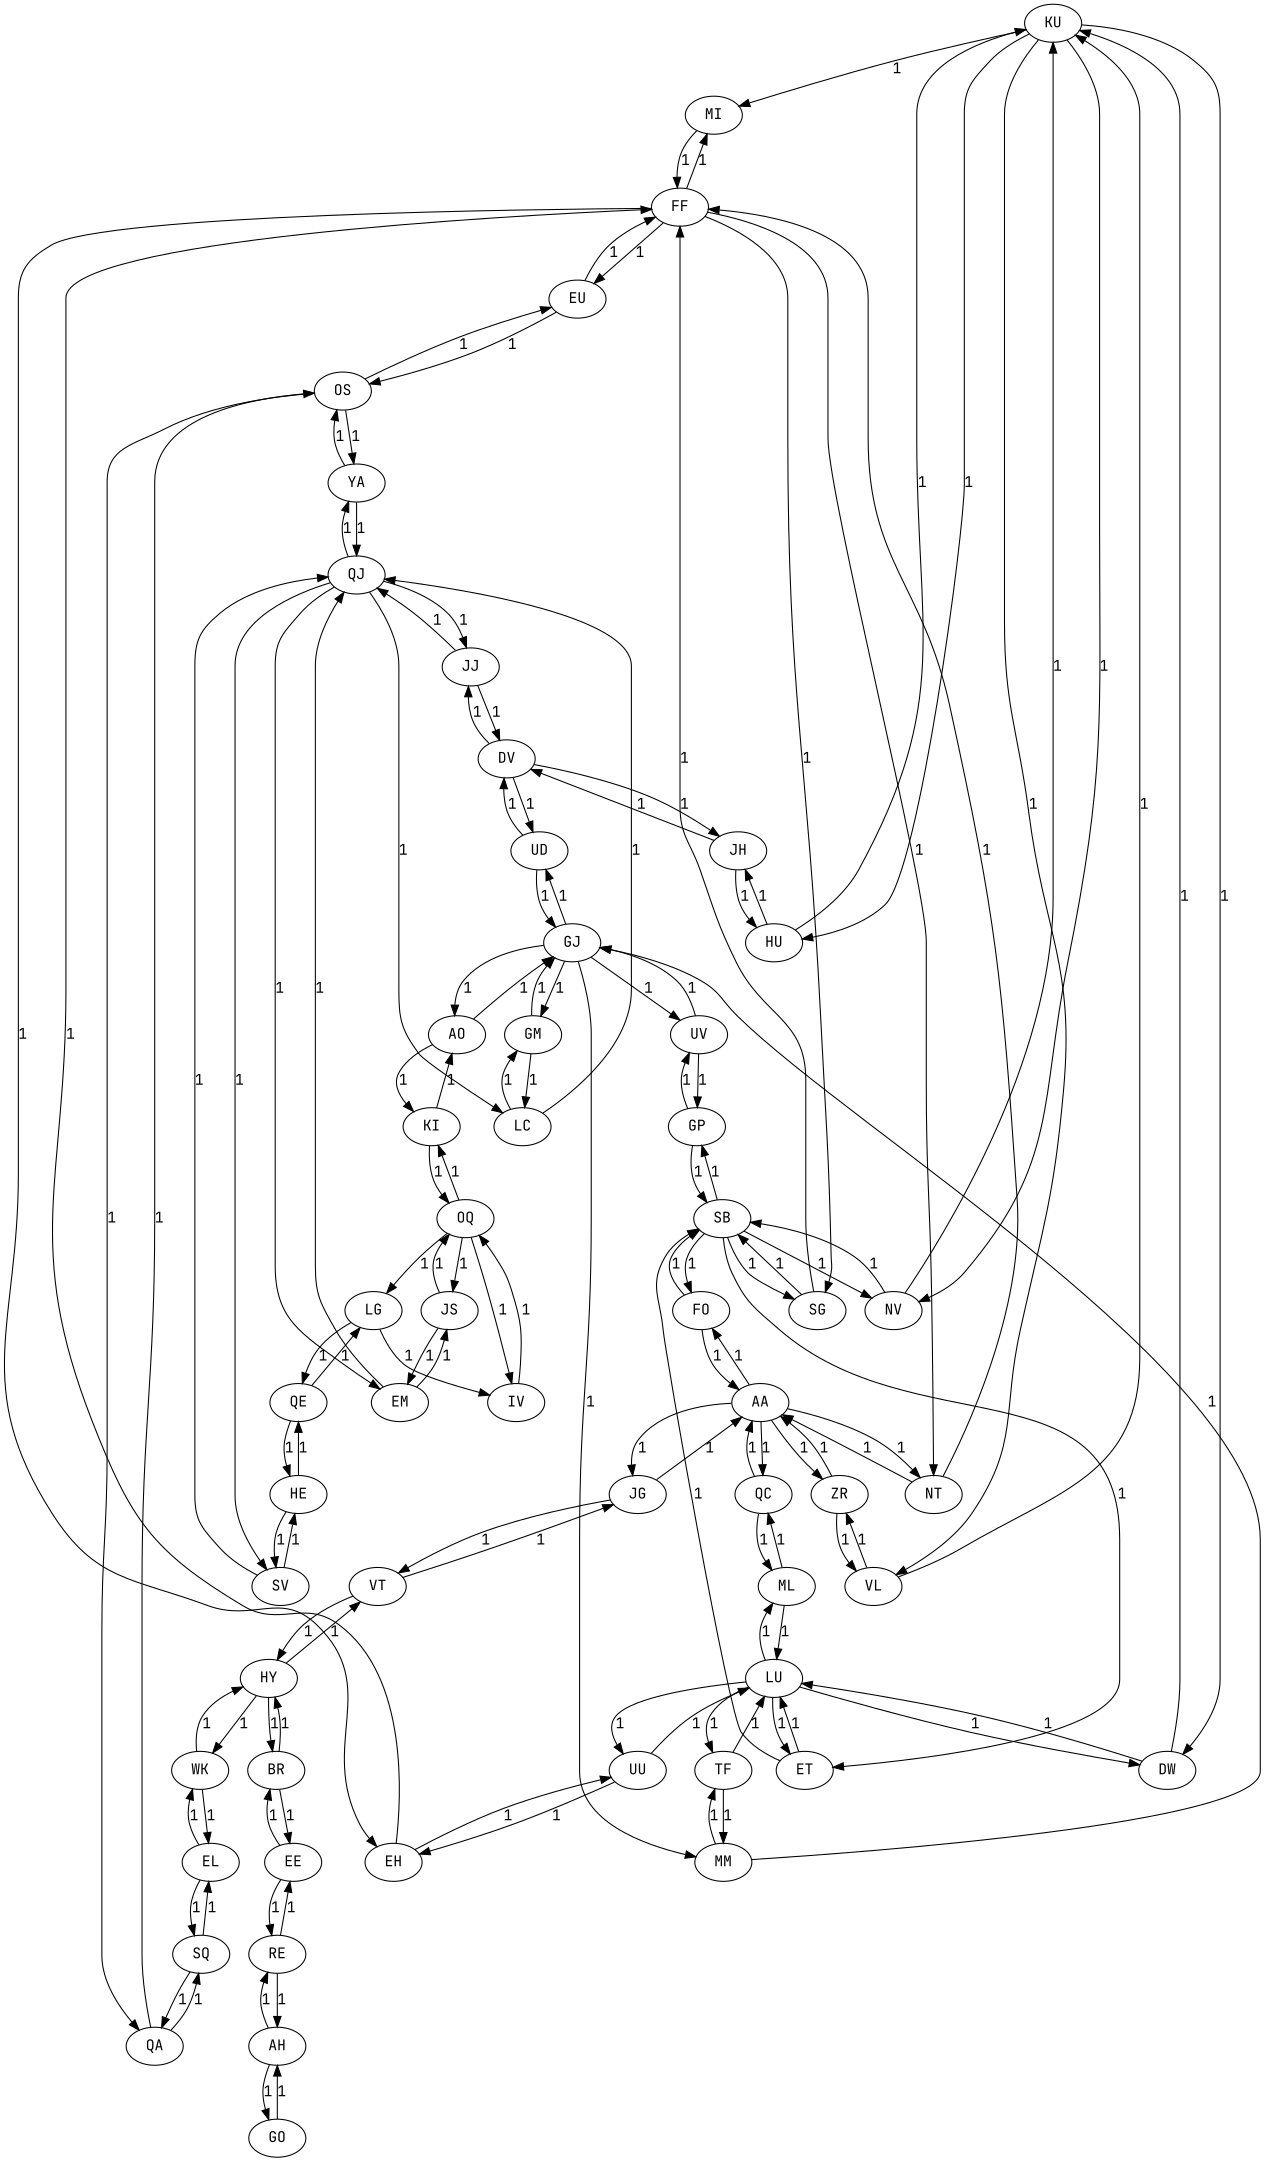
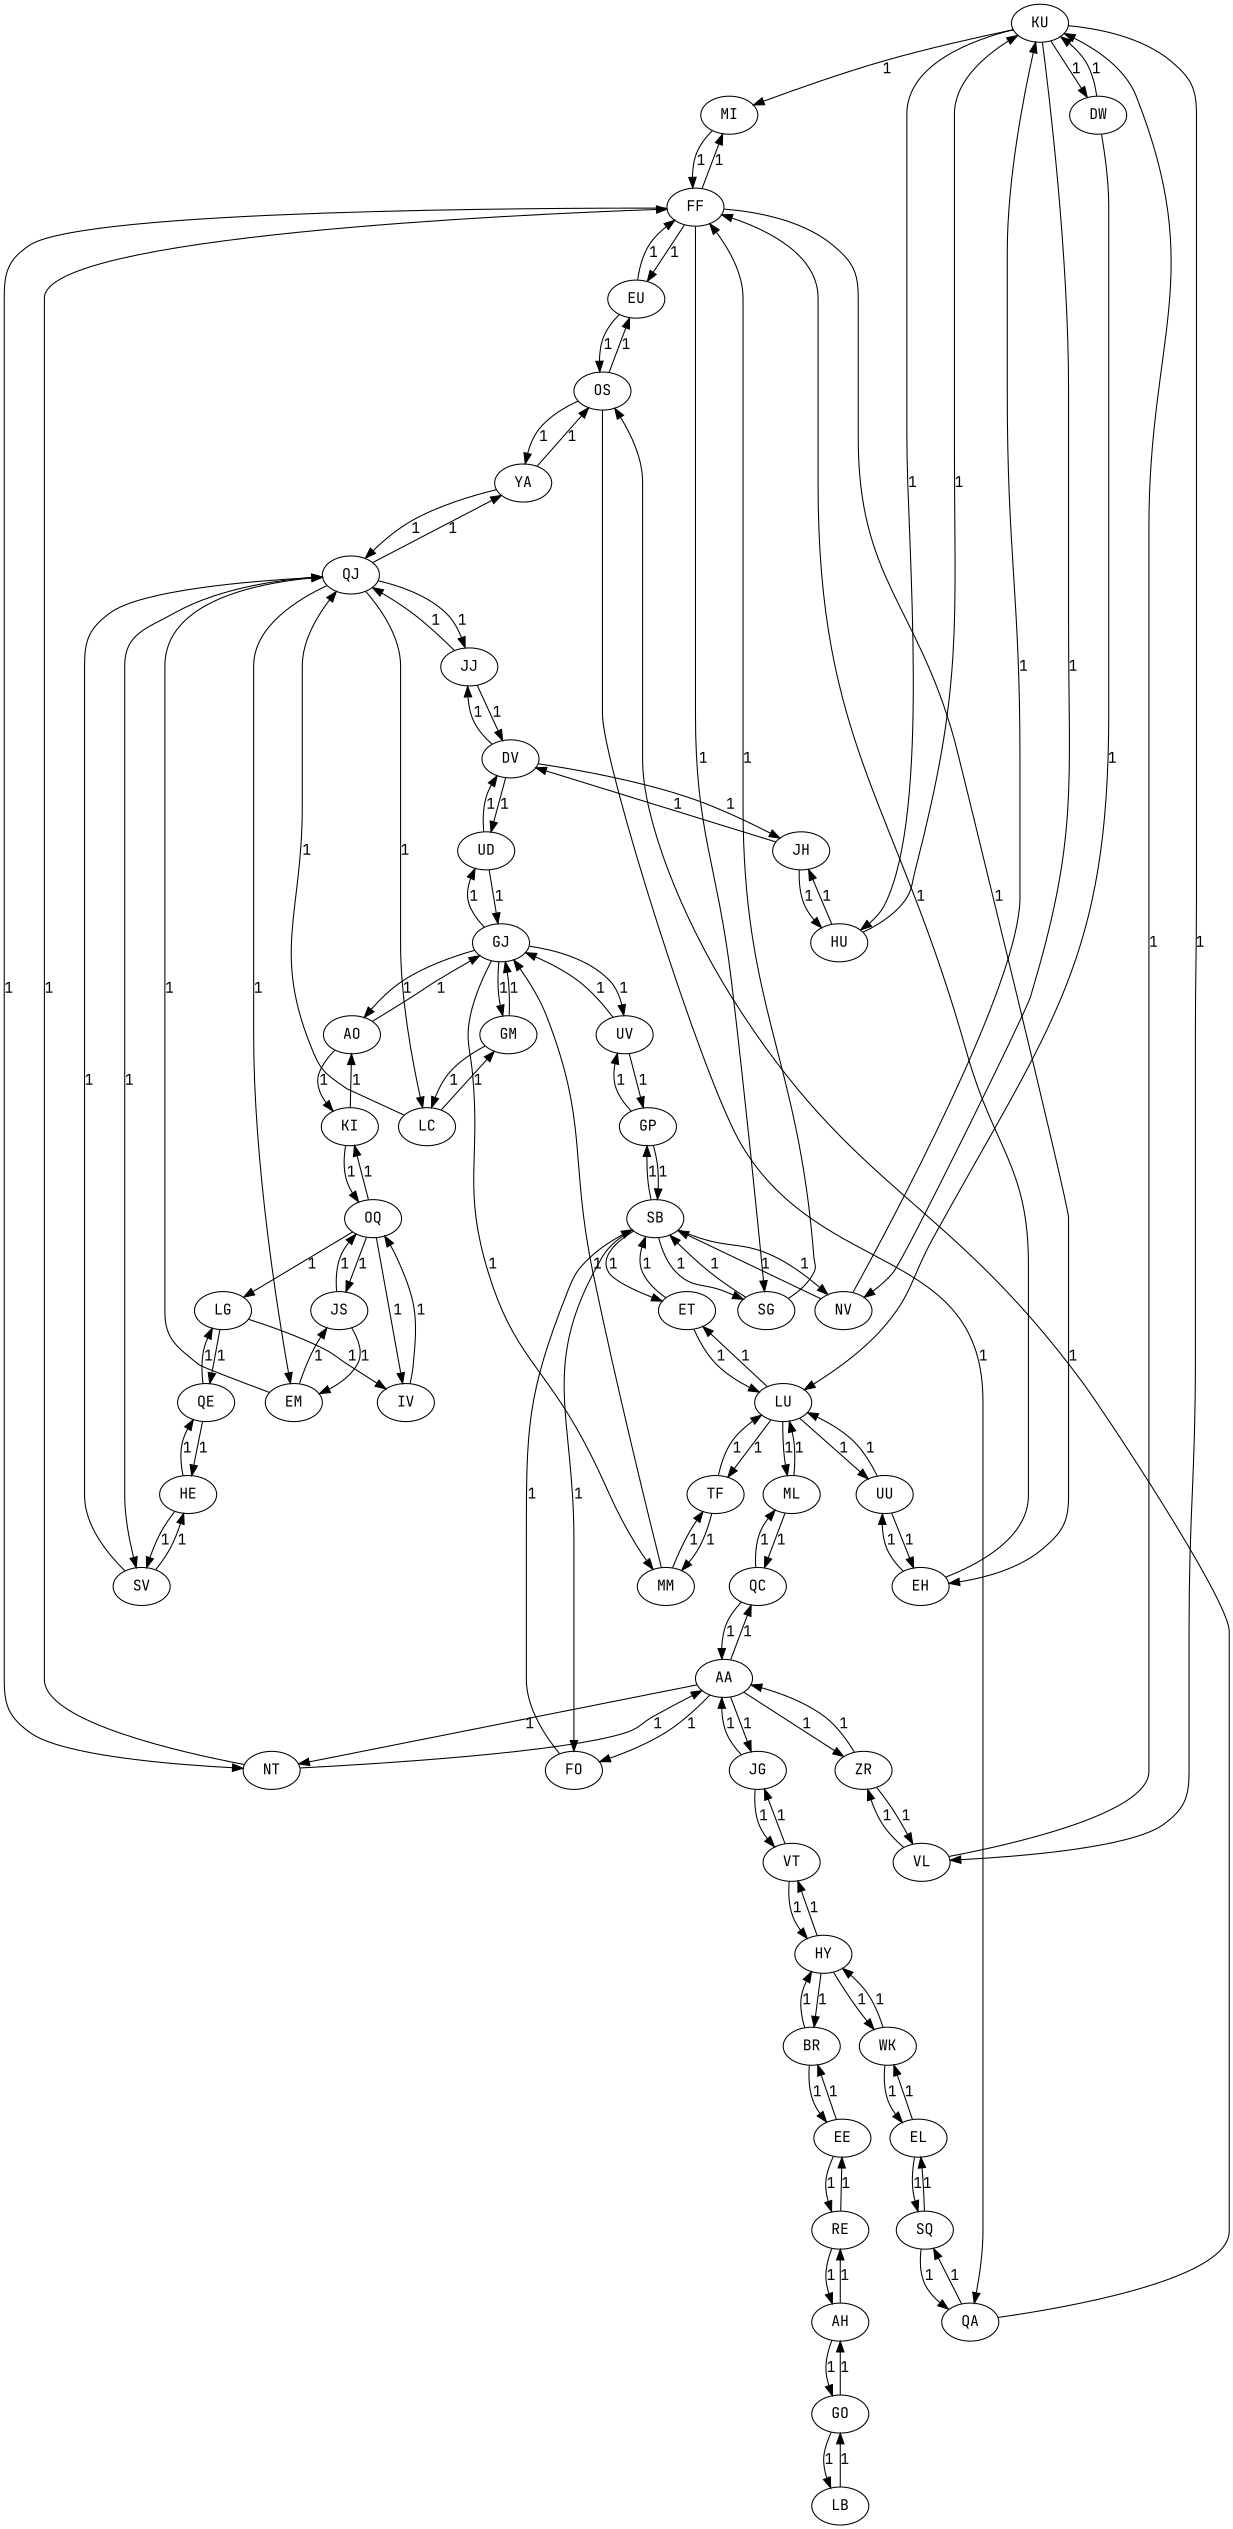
  digraph {
    fontname="JetBrains Mono"
    node [fontname="JetBrains Mono"]
    edge [fontname="JetBrains Mono"]
    KU
    MI
    VL
    NV
    HU
    DW
    FF
    ZR
    SB
    JH
    LU
    SG
    EH
    NT
    EU
    AA
    FO
    GP
    ET
    DV
    UU
    TF
    ML
    UV
    QC
    JG
    GJ
    MM
    SQ
    EL
    QA
    WK
    OS
    HY
    YA
    SV
    QJ
    HE
    LC
    EM
    JJ
    QE
    GM
    JS
    LG
    AO
    UD
    GO
+   LB
    AH
    RE
    EE
    BR
    VT
    OQ
    KI
    IV
    KU -> MI [label=1]
    KU -> VL [label=1]
    KU -> NV [label=1]
    KU -> HU [label=1]
    KU -> DW [label=1]
    MI -> FF [label=1]
    VL -> KU [label=1]
    VL -> ZR [label=1]
    NV -> KU [label=1]
    NV -> SB [label=1]
    HU -> KU [label=1]
    HU -> JH [label=1]
    DW -> KU [label=1]
    DW -> LU [label=1]
    FF -> MI [label=1]
    FF -> SG [label=1]
    FF -> EH [label=1]
    FF -> NT [label=1]
    FF -> EU [label=1]
    ZR -> VL [label=1]
    ZR -> AA [label=1]
    SB -> NV [label=1]
    SB -> SG [label=1]
    SB -> FO [label=1]
    SB -> GP [label=1]
    SB -> ET [label=1]
    JH -> HU [label=1]
    JH -> DV [label=1]
-   LU -> DW [label=1]
    LU -> ET [label=1]
    LU -> UU [label=1]
    LU -> TF [label=1]
    LU -> ML [label=1]
    SG -> FF [label=1]
    SG -> SB [label=1]
    EH -> FF [label=1]
    EH -> UU [label=1]
    NT -> FF [label=1]
    NT -> AA [label=1]
    EU -> FF [label=1]
    EU -> OS [label=1]
    AA -> ZR [label=1]
    AA -> NT [label=1]
    AA -> FO [label=1]
    AA -> QC [label=1]
    AA -> JG [label=1]
    FO -> SB [label=1]
-   FO -> AA [label=1]
    GP -> SB [label=1]
    GP -> UV [label=1]
    ET -> SB [label=1]
    ET -> LU [label=1]
    DV -> JH [label=1]
    DV -> JJ [label=1]
    DV -> UD [label=1]
    UU -> LU [label=1]
    UU -> EH [label=1]
    TF -> LU [label=1]
    TF -> MM [label=1]
    ML -> LU [label=1]
    ML -> QC [label=1]
    UV -> GP [label=1]
    UV -> GJ [label=1]
    QC -> AA [label=1]
    QC -> ML [label=1]
    JG -> AA [label=1]
    JG -> VT [label=1]
    GJ -> UV [label=1]
    GJ -> MM [label=1]
    GJ -> GM [label=1]
    GJ -> AO [label=1]
    GJ -> UD [label=1]
    MM -> TF [label=1]
    MM -> GJ [label=1]
    SQ -> EL [label=1]
    SQ -> QA [label=1]
    EL -> SQ [label=1]
    EL -> WK [label=1]
    QA -> SQ [label=1]
    QA -> OS [label=1]
    WK -> EL [label=1]
    WK -> HY [label=1]
    OS -> EU [label=1]
    OS -> QA [label=1]
    OS -> YA [label=1]
    HY -> WK [label=1]
    HY -> BR [label=1]
    HY -> VT [label=1]
    YA -> OS [label=1]
    YA -> QJ [label=1]
    SV -> QJ [label=1]
    SV -> HE [label=1]
    QJ -> YA [label=1]
    QJ -> SV [label=1]
    QJ -> LC [label=1]
    QJ -> EM [label=1]
    QJ -> JJ [label=1]
    HE -> SV [label=1]
    HE -> QE [label=1]
    LC -> QJ [label=1]
    LC -> GM [label=1]
    EM -> QJ [label=1]
    EM -> JS [label=1]
    JJ -> DV [label=1]
    JJ -> QJ [label=1]
    QE -> HE [label=1]
    QE -> LG [label=1]
    GM -> GJ [label=1]
    GM -> LC [label=1]
    JS -> EM [label=1]
    JS -> OQ [label=1]
    LG -> QE [label=1]
    LG -> IV [label=1]
    AO -> GJ [label=1]
    AO -> KI [label=1]
    UD -> DV [label=1]
    UD -> GJ [label=1]
+   GO -> LB [label=1]
    GO -> AH [label=1]
+   LB -> GO [label=1]
    AH -> GO [label=1]
    AH -> RE [label=1]
    RE -> AH [label=1]
    RE -> EE [label=1]
    EE -> RE [label=1]
    EE -> BR [label=1]
    BR -> HY [label=1]
    BR -> EE [label=1]
    VT -> JG [label=1]
    VT -> HY [label=1]
    OQ -> JS [label=1]
    OQ -> LG [label=1]
    OQ -> KI [label=1]
    OQ -> IV [label=1]
    KI -> AO [label=1]
    KI -> OQ [label=1]
    IV -> OQ [label=1]
  }
